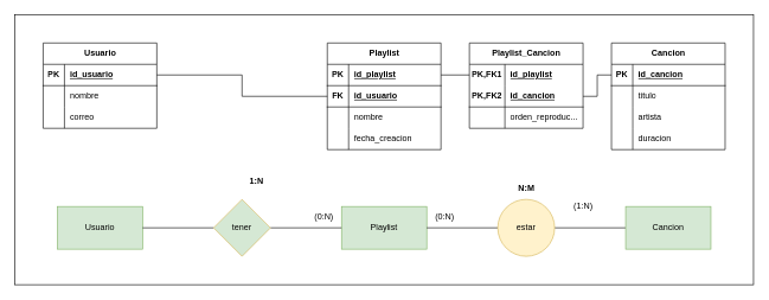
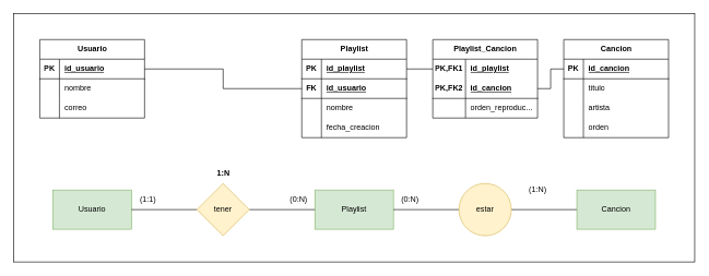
  <mxCell id="0" />
  <mxCell id="1" parent="0" />
  <mxCell id="2" value="" style="group" vertex="1" connectable="0" parent="1"><mxGeometry width="1040" height="380" as="geometry" x="20" y="20" /></mxCell>
  <mxCell id="3" value="" style="rounded=0;whiteSpace=wrap;html=1;" vertex="1" parent="2"><mxGeometry width="1040" height="380" as="geometry" /></mxCell>
  <mxCell id="4" value="Usuario" style="rounded=0;whiteSpace=wrap;html=1;fillColor=#d5e8d4;strokeColor=#82b366;" vertex="1" parent="2"><mxGeometry x="60" y="270" width="120" height="60" as="geometry" /></mxCell>
  <mxCell id="5" value="Playlist" style="rounded=0;whiteSpace=wrap;html=1;fillColor=#d5e8d4;strokeColor=#82b366;" vertex="1" parent="2"><mxGeometry x="460" y="270" width="120" height="60" as="geometry" /></mxCell>
  <mxCell id="6" style="edgeStyle=orthogonalEdgeStyle;rounded=0;orthogonalLoop=1;jettySize=auto;html=1;exitX=1;exitY=0.5;exitDx=0;exitDy=0;entryX=0;entryY=0.5;entryDx=0;entryDy=0;endArrow=none;startFill=0;" edge="1" parent="2" source="8" target="5"><mxGeometry relative="1" as="geometry" /></mxCell>
  <mxCell id="7" style="edgeStyle=orthogonalEdgeStyle;rounded=0;orthogonalLoop=1;jettySize=auto;html=1;exitX=0;exitY=0.5;exitDx=0;exitDy=0;entryX=1;entryY=0.5;entryDx=0;entryDy=0;endArrow=none;startFill=0;" edge="1" parent="2" source="8" target="4"><mxGeometry relative="1" as="geometry" /></mxCell>
- <mxCell id="8" value="tener" style="rhombus;whiteSpace=wrap;html=1;fillColor=#d5e8d4;strokeColor=#d6b656;" vertex="1" parent="2"><mxGeometry x="280" y="260" width="80" height="80" as="geometry" /></mxCell>
+ <mxCell id="8" value="tener" style="rhombus;whiteSpace=wrap;html=1;fillColor=#fff2cc;strokeColor=#d6b656;" vertex="1" parent="2"><mxGeometry x="280" y="260" width="80" height="80" as="geometry" /></mxCell>
  <mxCell id="9" value="(0:N)" style="text;html=1;align=center;verticalAlign=middle;resizable=0;points=[];autosize=1;strokeColor=none;fillColor=none;" vertex="1" parent="2"><mxGeometry x="410" y="270" width="50" height="30" as="geometry" /></mxCell>
- <mxCell id="11" value="1:N" style="text;html=1;align=center;verticalAlign=middle;resizable=0;points=[];autosize=1;strokeColor=none;fillColor=none;fontStyle=1" vertex="1" parent="2"><mxGeometry x="320" y="220" width="40" height="30" as="geometry" /></mxCell>
+ <mxCell id="10" value="(1:1)" style="text;html=1;align=center;verticalAlign=middle;resizable=0;points=[];autosize=1;strokeColor=none;fillColor=none;" vertex="1" parent="2"><mxGeometry x="180" y="270" width="50" height="30" as="geometry" /></mxCell>
+ <mxCell id="11" value="1:N" style="text;html=1;align=center;verticalAlign=middle;resizable=0;points=[];autosize=1;strokeColor=none;fillColor=none;fontStyle=1" vertex="1" parent="2"><mxGeometry x="300" y="230" width="40" height="30" as="geometry" /></mxCell>
  <mxCell id="12" style="edgeStyle=orthogonalEdgeStyle;rounded=0;orthogonalLoop=1;jettySize=auto;html=1;exitX=1;exitY=0.5;exitDx=0;exitDy=0;entryX=0;entryY=0.5;entryDx=0;entryDy=0;endArrow=none;startFill=0;" edge="1" parent="2" source="14" target="15"><mxGeometry relative="1" as="geometry" /></mxCell>
  <mxCell id="13" style="edgeStyle=orthogonalEdgeStyle;rounded=0;orthogonalLoop=1;jettySize=auto;html=1;exitX=0;exitY=0.5;exitDx=0;exitDy=0;entryX=1;entryY=0.5;entryDx=0;entryDy=0;endArrow=none;startFill=0;" edge="1" parent="2" source="14" target="5"><mxGeometry relative="1" as="geometry" /></mxCell>
  <mxCell id="14" value="estar" style="ellipse;whiteSpace=wrap;html=1;fillColor=#fff2cc;strokeColor=#d6b656;" vertex="1" parent="2"><mxGeometry x="680" y="260" width="80" height="80" as="geometry" /></mxCell>
  <mxCell id="15" value="Cancion" style="rounded=0;whiteSpace=wrap;html=1;fillColor=#d5e8d4;strokeColor=#82b366;" vertex="1" parent="2"><mxGeometry x="860" y="270" width="120" height="60" as="geometry" /></mxCell>
  <mxCell id="16" value="(1:N)" style="text;html=1;align=center;verticalAlign=middle;resizable=0;points=[];autosize=1;strokeColor=none;fillColor=none;" vertex="1" parent="2"><mxGeometry x="775" y="255" width="50" height="30" as="geometry" /></mxCell>
  <mxCell id="17" value="(0:N)" style="text;html=1;align=center;verticalAlign=middle;resizable=0;points=[];autosize=1;strokeColor=none;fillColor=none;" vertex="1" parent="2"><mxGeometry x="580" y="270" width="50" height="30" as="geometry" /></mxCell>
- <mxCell id="18" value="N:M" style="text;html=1;align=center;verticalAlign=middle;resizable=0;points=[];autosize=1;strokeColor=none;fillColor=none;fontStyle=1" vertex="1" parent="2"><mxGeometry x="695" y="230" width="50" height="30" as="geometry" /></mxCell>
  <mxCell id="19" value="Usuario" style="shape=table;startSize=30;container=1;collapsible=1;childLayout=tableLayout;fixedRows=1;rowLines=0;fontStyle=1;align=center;resizeLast=1;html=1;" vertex="1" parent="2"><mxGeometry x="40" y="40" width="160" height="120" as="geometry" /></mxCell>
  <mxCell id="20" value="" style="shape=tableRow;horizontal=0;startSize=0;swimlaneHead=0;swimlaneBody=0;fillColor=none;collapsible=0;dropTarget=0;points=[[0,0.5],[1,0.5]];portConstraint=eastwest;top=0;left=0;right=0;bottom=1;" vertex="1" parent="19"><mxGeometry y="30" width="160" height="30" as="geometry" /></mxCell>
  <mxCell id="21" value="PK" style="shape=partialRectangle;connectable=0;fillColor=none;top=0;left=0;bottom=0;right=0;fontStyle=1;overflow=hidden;whiteSpace=wrap;html=1;" vertex="1" parent="20"><mxGeometry width="30" height="30" as="geometry"><mxRectangle width="30" height="30" as="alternateBounds" /></mxGeometry></mxCell>
  <mxCell id="22" value="id_usuario" style="shape=partialRectangle;connectable=0;fillColor=none;top=0;left=0;bottom=0;right=0;align=left;spacingLeft=6;fontStyle=5;overflow=hidden;whiteSpace=wrap;html=1;" vertex="1" parent="20"><mxGeometry x="30" width="130" height="30" as="geometry"><mxRectangle width="130" height="30" as="alternateBounds" /></mxGeometry></mxCell>
  <mxCell id="23" value="" style="shape=tableRow;horizontal=0;startSize=0;swimlaneHead=0;swimlaneBody=0;fillColor=none;collapsible=0;dropTarget=0;points=[[0,0.5],[1,0.5]];portConstraint=eastwest;top=0;left=0;right=0;bottom=0;" vertex="1" parent="19"><mxGeometry y="60" width="160" height="30" as="geometry" /></mxCell>
  <mxCell id="24" value="" style="shape=partialRectangle;connectable=0;fillColor=none;top=0;left=0;bottom=0;right=0;editable=1;overflow=hidden;whiteSpace=wrap;html=1;" vertex="1" parent="23"><mxGeometry width="30" height="30" as="geometry"><mxRectangle width="30" height="30" as="alternateBounds" /></mxGeometry></mxCell>
  <mxCell id="25" value="nombre" style="shape=partialRectangle;connectable=0;fillColor=none;top=0;left=0;bottom=0;right=0;align=left;spacingLeft=6;overflow=hidden;whiteSpace=wrap;html=1;" vertex="1" parent="23"><mxGeometry x="30" width="130" height="30" as="geometry"><mxRectangle width="130" height="30" as="alternateBounds" /></mxGeometry></mxCell>
  <mxCell id="26" value="" style="shape=tableRow;horizontal=0;startSize=0;swimlaneHead=0;swimlaneBody=0;fillColor=none;collapsible=0;dropTarget=0;points=[[0,0.5],[1,0.5]];portConstraint=eastwest;top=0;left=0;right=0;bottom=0;" vertex="1" parent="19"><mxGeometry y="90" width="160" height="30" as="geometry" /></mxCell>
  <mxCell id="27" value="" style="shape=partialRectangle;connectable=0;fillColor=none;top=0;left=0;bottom=0;right=0;editable=1;overflow=hidden;whiteSpace=wrap;html=1;" vertex="1" parent="26"><mxGeometry width="30" height="30" as="geometry"><mxRectangle width="30" height="30" as="alternateBounds" /></mxGeometry></mxCell>
  <mxCell id="28" value="correo" style="shape=partialRectangle;connectable=0;fillColor=none;top=0;left=0;bottom=0;right=0;align=left;spacingLeft=6;overflow=hidden;whiteSpace=wrap;html=1;" vertex="1" parent="26"><mxGeometry x="30" width="130" height="30" as="geometry"><mxRectangle width="130" height="30" as="alternateBounds" /></mxGeometry></mxCell>
  <mxCell id="29" value="Playlist" style="shape=table;startSize=30;container=1;collapsible=1;childLayout=tableLayout;fixedRows=1;rowLines=0;fontStyle=1;align=center;resizeLast=1;html=1;" vertex="1" parent="2"><mxGeometry x="440" y="40" width="160" height="150" as="geometry" /></mxCell>
  <mxCell id="30" value="" style="shape=tableRow;horizontal=0;startSize=0;swimlaneHead=0;swimlaneBody=0;fillColor=none;collapsible=0;dropTarget=0;points=[[0,0.5],[1,0.5]];portConstraint=eastwest;top=0;left=0;right=0;bottom=1;" vertex="1" parent="29"><mxGeometry y="30" width="160" height="30" as="geometry" /></mxCell>
  <mxCell id="31" value="PK" style="shape=partialRectangle;connectable=0;fillColor=none;top=0;left=0;bottom=0;right=0;fontStyle=1;overflow=hidden;whiteSpace=wrap;html=1;" vertex="1" parent="30"><mxGeometry width="30" height="30" as="geometry"><mxRectangle width="30" height="30" as="alternateBounds" /></mxGeometry></mxCell>
  <mxCell id="32" value="id_playlist" style="shape=partialRectangle;connectable=0;fillColor=none;top=0;left=0;bottom=0;right=0;align=left;spacingLeft=6;fontStyle=5;overflow=hidden;whiteSpace=wrap;html=1;" vertex="1" parent="30"><mxGeometry x="30" width="130" height="30" as="geometry"><mxRectangle width="130" height="30" as="alternateBounds" /></mxGeometry></mxCell>
  <mxCell id="33" value="" style="shape=tableRow;horizontal=0;startSize=0;swimlaneHead=0;swimlaneBody=0;fillColor=none;collapsible=0;dropTarget=0;points=[[0,0.5],[1,0.5]];portConstraint=eastwest;top=0;left=0;right=0;bottom=1;" vertex="1" parent="29"><mxGeometry y="60" width="160" height="30" as="geometry" /></mxCell>
  <mxCell id="34" value="FK" style="shape=partialRectangle;connectable=0;fillColor=none;top=0;left=0;bottom=0;right=0;fontStyle=1;overflow=hidden;whiteSpace=wrap;html=1;" vertex="1" parent="33"><mxGeometry width="30" height="30" as="geometry"><mxRectangle width="30" height="30" as="alternateBounds" /></mxGeometry></mxCell>
  <mxCell id="35" value="id_usuario" style="shape=partialRectangle;connectable=0;fillColor=none;top=0;left=0;bottom=0;right=0;align=left;spacingLeft=6;fontStyle=5;overflow=hidden;whiteSpace=wrap;html=1;" vertex="1" parent="33"><mxGeometry x="30" width="130" height="30" as="geometry"><mxRectangle width="130" height="30" as="alternateBounds" /></mxGeometry></mxCell>
  <mxCell id="36" value="" style="shape=tableRow;horizontal=0;startSize=0;swimlaneHead=0;swimlaneBody=0;fillColor=none;collapsible=0;dropTarget=0;points=[[0,0.5],[1,0.5]];portConstraint=eastwest;top=0;left=0;right=0;bottom=0;" vertex="1" parent="29"><mxGeometry y="90" width="160" height="30" as="geometry" /></mxCell>
  <mxCell id="37" value="" style="shape=partialRectangle;connectable=0;fillColor=none;top=0;left=0;bottom=0;right=0;editable=1;overflow=hidden;whiteSpace=wrap;html=1;" vertex="1" parent="36"><mxGeometry width="30" height="30" as="geometry"><mxRectangle width="30" height="30" as="alternateBounds" /></mxGeometry></mxCell>
  <mxCell id="38" value="nombre" style="shape=partialRectangle;connectable=0;fillColor=none;top=0;left=0;bottom=0;right=0;align=left;spacingLeft=6;overflow=hidden;whiteSpace=wrap;html=1;" vertex="1" parent="36"><mxGeometry x="30" width="130" height="30" as="geometry"><mxRectangle width="130" height="30" as="alternateBounds" /></mxGeometry></mxCell>
  <mxCell id="39" value="" style="shape=tableRow;horizontal=0;startSize=0;swimlaneHead=0;swimlaneBody=0;fillColor=none;collapsible=0;dropTarget=0;points=[[0,0.5],[1,0.5]];portConstraint=eastwest;top=0;left=0;right=0;bottom=0;" vertex="1" parent="29"><mxGeometry y="120" width="160" height="30" as="geometry" /></mxCell>
  <mxCell id="40" value="" style="shape=partialRectangle;connectable=0;fillColor=none;top=0;left=0;bottom=0;right=0;editable=1;overflow=hidden;whiteSpace=wrap;html=1;" vertex="1" parent="39"><mxGeometry width="30" height="30" as="geometry"><mxRectangle width="30" height="30" as="alternateBounds" /></mxGeometry></mxCell>
  <mxCell id="41" value="fecha_creacion" style="shape=partialRectangle;connectable=0;fillColor=none;top=0;left=0;bottom=0;right=0;align=left;spacingLeft=6;overflow=hidden;whiteSpace=wrap;html=1;" vertex="1" parent="39"><mxGeometry x="30" width="130" height="30" as="geometry"><mxRectangle width="130" height="30" as="alternateBounds" /></mxGeometry></mxCell>
  <mxCell id="42" style="edgeStyle=orthogonalEdgeStyle;rounded=0;orthogonalLoop=1;jettySize=auto;html=1;exitX=1;exitY=0.5;exitDx=0;exitDy=0;entryX=0;entryY=0.5;entryDx=0;entryDy=0;endArrow=none;startFill=0;" edge="1" parent="2" source="20" target="33"><mxGeometry relative="1" as="geometry" /></mxCell>
  <mxCell id="43" value="Cancion" style="shape=table;startSize=30;container=1;collapsible=1;childLayout=tableLayout;fixedRows=1;rowLines=0;fontStyle=1;align=center;resizeLast=1;html=1;" vertex="1" parent="2"><mxGeometry x="840" y="40" width="160" height="150" as="geometry" /></mxCell>
  <mxCell id="44" value="" style="shape=tableRow;horizontal=0;startSize=0;swimlaneHead=0;swimlaneBody=0;fillColor=none;collapsible=0;dropTarget=0;points=[[0,0.5],[1,0.5]];portConstraint=eastwest;top=0;left=0;right=0;bottom=1;" vertex="1" parent="43"><mxGeometry y="30" width="160" height="30" as="geometry" /></mxCell>
  <mxCell id="45" value="PK" style="shape=partialRectangle;connectable=0;fillColor=none;top=0;left=0;bottom=0;right=0;fontStyle=1;overflow=hidden;whiteSpace=wrap;html=1;" vertex="1" parent="44"><mxGeometry width="30" height="30" as="geometry"><mxRectangle width="30" height="30" as="alternateBounds" /></mxGeometry></mxCell>
  <mxCell id="46" value="id_cancion" style="shape=partialRectangle;connectable=0;fillColor=none;top=0;left=0;bottom=0;right=0;align=left;spacingLeft=6;fontStyle=5;overflow=hidden;whiteSpace=wrap;html=1;" vertex="1" parent="44"><mxGeometry x="30" width="130" height="30" as="geometry"><mxRectangle width="130" height="30" as="alternateBounds" /></mxGeometry></mxCell>
  <mxCell id="47" value="" style="shape=tableRow;horizontal=0;startSize=0;swimlaneHead=0;swimlaneBody=0;fillColor=none;collapsible=0;dropTarget=0;points=[[0,0.5],[1,0.5]];portConstraint=eastwest;top=0;left=0;right=0;bottom=0;" vertex="1" parent="43"><mxGeometry y="60" width="160" height="30" as="geometry" /></mxCell>
  <mxCell id="48" value="" style="shape=partialRectangle;connectable=0;fillColor=none;top=0;left=0;bottom=0;right=0;editable=1;overflow=hidden;whiteSpace=wrap;html=1;" vertex="1" parent="47"><mxGeometry width="30" height="30" as="geometry"><mxRectangle width="30" height="30" as="alternateBounds" /></mxGeometry></mxCell>
  <mxCell id="49" value="titulo" style="shape=partialRectangle;connectable=0;fillColor=none;top=0;left=0;bottom=0;right=0;align=left;spacingLeft=6;overflow=hidden;whiteSpace=wrap;html=1;" vertex="1" parent="47"><mxGeometry x="30" width="130" height="30" as="geometry"><mxRectangle width="130" height="30" as="alternateBounds" /></mxGeometry></mxCell>
  <mxCell id="50" value="" style="shape=tableRow;horizontal=0;startSize=0;swimlaneHead=0;swimlaneBody=0;fillColor=none;collapsible=0;dropTarget=0;points=[[0,0.5],[1,0.5]];portConstraint=eastwest;top=0;left=0;right=0;bottom=0;" vertex="1" parent="43"><mxGeometry y="90" width="160" height="30" as="geometry" /></mxCell>
  <mxCell id="51" value="" style="shape=partialRectangle;connectable=0;fillColor=none;top=0;left=0;bottom=0;right=0;editable=1;overflow=hidden;whiteSpace=wrap;html=1;" vertex="1" parent="50"><mxGeometry width="30" height="30" as="geometry"><mxRectangle width="30" height="30" as="alternateBounds" /></mxGeometry></mxCell>
  <mxCell id="52" value="artista" style="shape=partialRectangle;connectable=0;fillColor=none;top=0;left=0;bottom=0;right=0;align=left;spacingLeft=6;overflow=hidden;whiteSpace=wrap;html=1;" vertex="1" parent="50"><mxGeometry x="30" width="130" height="30" as="geometry"><mxRectangle width="130" height="30" as="alternateBounds" /></mxGeometry></mxCell>
  <mxCell id="53" value="" style="shape=tableRow;horizontal=0;startSize=0;swimlaneHead=0;swimlaneBody=0;fillColor=none;collapsible=0;dropTarget=0;points=[[0,0.5],[1,0.5]];portConstraint=eastwest;top=0;left=0;right=0;bottom=0;" vertex="1" parent="43"><mxGeometry y="120" width="160" height="30" as="geometry" /></mxCell>
  <mxCell id="54" value="" style="shape=partialRectangle;connectable=0;fillColor=none;top=0;left=0;bottom=0;right=0;editable=1;overflow=hidden;whiteSpace=wrap;html=1;" vertex="1" parent="53"><mxGeometry width="30" height="30" as="geometry"><mxRectangle width="30" height="30" as="alternateBounds" /></mxGeometry></mxCell>
- <mxCell id="55" value="duracion" style="shape=partialRectangle;connectable=0;fillColor=none;top=0;left=0;bottom=0;right=0;align=left;spacingLeft=6;overflow=hidden;whiteSpace=wrap;html=1;" vertex="1" parent="53"><mxGeometry x="30" width="130" height="30" as="geometry"><mxRectangle width="130" height="30" as="alternateBounds" /></mxGeometry></mxCell>
+ <mxCell id="55" value="orden" style="shape=partialRectangle;connectable=0;fillColor=none;top=0;left=0;bottom=0;right=0;align=left;spacingLeft=6;overflow=hidden;whiteSpace=wrap;html=1;" vertex="1" parent="53"><mxGeometry x="30" width="130" height="30" as="geometry"><mxRectangle width="130" height="30" as="alternateBounds" /></mxGeometry></mxCell>
  <mxCell id="56" value="Playlist_Cancion" style="shape=table;startSize=30;container=1;collapsible=1;childLayout=tableLayout;fixedRows=1;rowLines=0;fontStyle=1;align=center;resizeLast=1;html=1;" vertex="1" parent="2"><mxGeometry x="640" y="40" width="160" height="120" as="geometry" /></mxCell>
  <mxCell id="57" value="" style="shape=tableRow;horizontal=0;startSize=0;swimlaneHead=0;swimlaneBody=0;fillColor=none;collapsible=0;dropTarget=0;points=[[0,0.5],[1,0.5]];portConstraint=eastwest;top=0;left=0;right=0;bottom=0;" vertex="1" parent="56"><mxGeometry y="30" width="160" height="30" as="geometry" /></mxCell>
  <mxCell id="58" value="PK,FK1" style="shape=partialRectangle;connectable=0;fillColor=none;top=0;left=0;bottom=0;right=0;fontStyle=1;overflow=hidden;whiteSpace=wrap;html=1;" vertex="1" parent="57"><mxGeometry width="50" height="30" as="geometry"><mxRectangle width="50" height="30" as="alternateBounds" /></mxGeometry></mxCell>
  <mxCell id="59" value="id_playlist" style="shape=partialRectangle;connectable=0;fillColor=none;top=0;left=0;bottom=0;right=0;align=left;spacingLeft=6;fontStyle=5;overflow=hidden;whiteSpace=wrap;html=1;" vertex="1" parent="57"><mxGeometry x="50" width="110" height="30" as="geometry"><mxRectangle width="110" height="30" as="alternateBounds" /></mxGeometry></mxCell>
  <mxCell id="60" value="" style="shape=tableRow;horizontal=0;startSize=0;swimlaneHead=0;swimlaneBody=0;fillColor=none;collapsible=0;dropTarget=0;points=[[0,0.5],[1,0.5]];portConstraint=eastwest;top=0;left=0;right=0;bottom=1;" vertex="1" parent="56"><mxGeometry y="60" width="160" height="30" as="geometry" /></mxCell>
  <mxCell id="61" value="PK,FK2" style="shape=partialRectangle;connectable=0;fillColor=none;top=0;left=0;bottom=0;right=0;fontStyle=1;overflow=hidden;whiteSpace=wrap;html=1;" vertex="1" parent="60"><mxGeometry width="50" height="30" as="geometry"><mxRectangle width="50" height="30" as="alternateBounds" /></mxGeometry></mxCell>
  <mxCell id="62" value="id_cancion" style="shape=partialRectangle;connectable=0;fillColor=none;top=0;left=0;bottom=0;right=0;align=left;spacingLeft=6;fontStyle=5;overflow=hidden;whiteSpace=wrap;html=1;" vertex="1" parent="60"><mxGeometry x="50" width="110" height="30" as="geometry"><mxRectangle width="110" height="30" as="alternateBounds" /></mxGeometry></mxCell>
  <mxCell id="63" value="" style="shape=tableRow;horizontal=0;startSize=0;swimlaneHead=0;swimlaneBody=0;fillColor=none;collapsible=0;dropTarget=0;points=[[0,0.5],[1,0.5]];portConstraint=eastwest;top=0;left=0;right=0;bottom=0;" vertex="1" parent="56"><mxGeometry y="90" width="160" height="30" as="geometry" /></mxCell>
  <mxCell id="64" value="" style="shape=partialRectangle;connectable=0;fillColor=none;top=0;left=0;bottom=0;right=0;editable=1;overflow=hidden;whiteSpace=wrap;html=1;" vertex="1" parent="63"><mxGeometry width="50" height="30" as="geometry"><mxRectangle width="50" height="30" as="alternateBounds" /></mxGeometry></mxCell>
  <mxCell id="65" value="orden_reproduc..." style="shape=partialRectangle;connectable=0;fillColor=none;top=0;left=0;bottom=0;right=0;align=left;spacingLeft=6;overflow=hidden;whiteSpace=wrap;html=1;" vertex="1" parent="63"><mxGeometry x="50" width="110" height="30" as="geometry"><mxRectangle width="110" height="30" as="alternateBounds" /></mxGeometry></mxCell>
  <mxCell id="66" style="edgeStyle=orthogonalEdgeStyle;rounded=0;orthogonalLoop=1;jettySize=auto;html=1;exitX=1;exitY=0.5;exitDx=0;exitDy=0;entryX=0;entryY=0.5;entryDx=0;entryDy=0;endArrow=none;startFill=0;" edge="1" parent="2" source="30" target="57"><mxGeometry relative="1" as="geometry" /></mxCell>
  <mxCell id="67" style="edgeStyle=orthogonalEdgeStyle;rounded=0;orthogonalLoop=1;jettySize=auto;html=1;exitX=0;exitY=0.5;exitDx=0;exitDy=0;entryX=1;entryY=0.5;entryDx=0;entryDy=0;endArrow=none;startFill=0;" edge="1" parent="2" source="44" target="60"><mxGeometry relative="1" as="geometry" /></mxCell>
